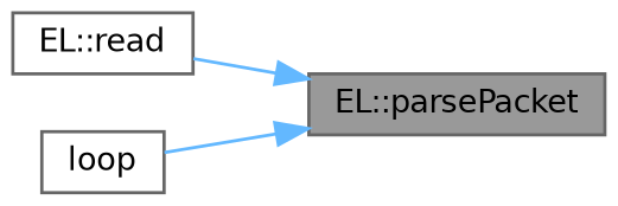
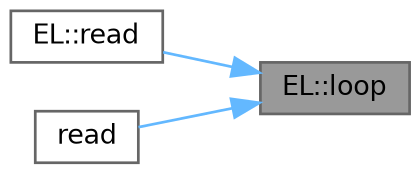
  digraph {
    rankdir=RL
    node [color=grey40 fillcolor=white fontname=Helvetica fontsize=10 shape=box style=filled]
    edge [color=steelblue1 dir=back fontname=Helvetica fontsize=10 labelfontname=Helvetica labelfontsize=10 style=solid]
-   n1 [color=gray40 fillcolor=grey60 fontcolor=black height=0.2 label="EL::parsePacket" width=0.4]
+   n1 [color=gray40 fillcolor=grey60 fontcolor=black height=0.2 label="EL::loop" width=0.4]
    n2 [height=0.2 label="EL::read" width=0.4]
-   n3 [height=0.2 label=loop width=0.4]
+   n3 [height=0.2 label=read width=0.4]
    n1 -> n2
    n1 -> n3
  }
